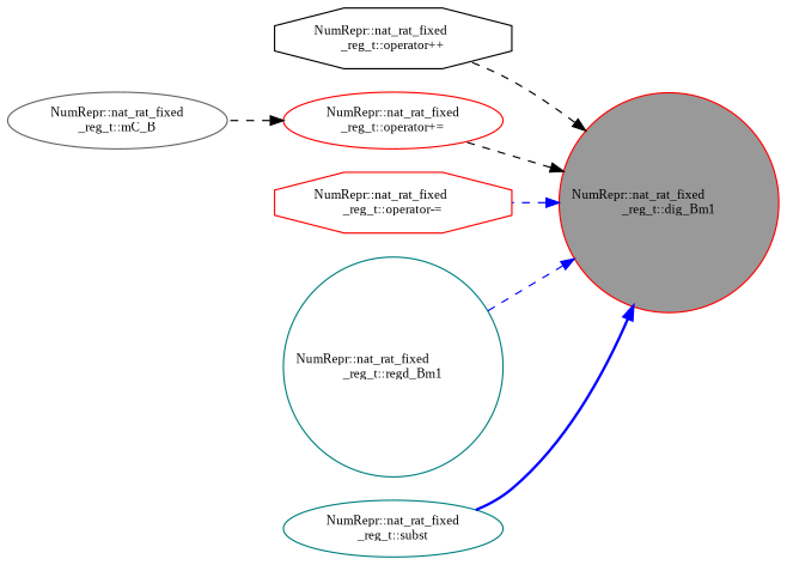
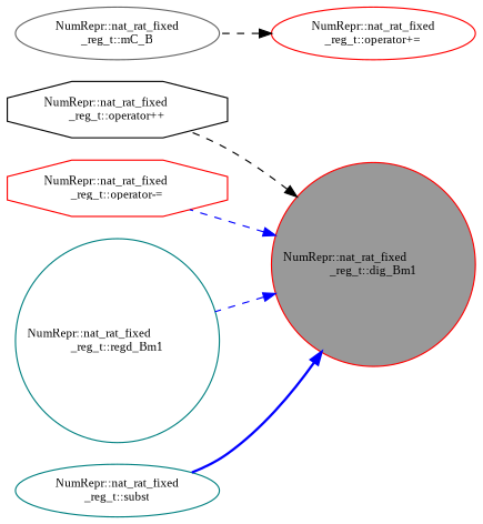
  digraph {
    fontname="Liberation Serif"
    rankdir=RL
    node [color=red fillcolor=white fontname="Liberation Serif" fontsize=10 shape=ellipse style=filled]
    edge [color=black dir=back fontname="Liberation Serif" fontsize=10 labelfontname=Helvetica labelfontsize=10 style=dashed]
    n1 [fillcolor=grey60 fontcolor=black height=0.2 label="NumRepr::nat_rat_fixed\l_reg_t::dig_Bm1" shape=circle width=0.4]
    n2 [color=black height=0.2 label="NumRepr::nat_rat_fixed\l_reg_t::operator++" shape=octagon width=0.4]
    n3 [height=0.2 label="NumRepr::nat_rat_fixed\l_reg_t::operator+=" width=0.4]
    n4 [height=0.2 label="NumRepr::nat_rat_fixed\l_reg_t::operator-=" shape=octagon width=0.4]
    n5 [color=teal height=0.2 label="NumRepr::nat_rat_fixed\l_reg_t::regd_Bm1" shape=circle width=0.4]
    n6 [color=teal height=0.2 label="NumRepr::nat_rat_fixed\l_reg_t::subst" width=0.4]
    n7 [color=gray40 height=0.2 label="NumRepr::nat_rat_fixed\l_reg_t::mC_B" width=0.4]
    n1 -> n2
-   n1 -> n3
    n1 -> n4 [color=blue]
    n1 -> n5 [color=blue]
    n1 -> n6 [color=blue style=bold]
    n3 -> n7
  }
